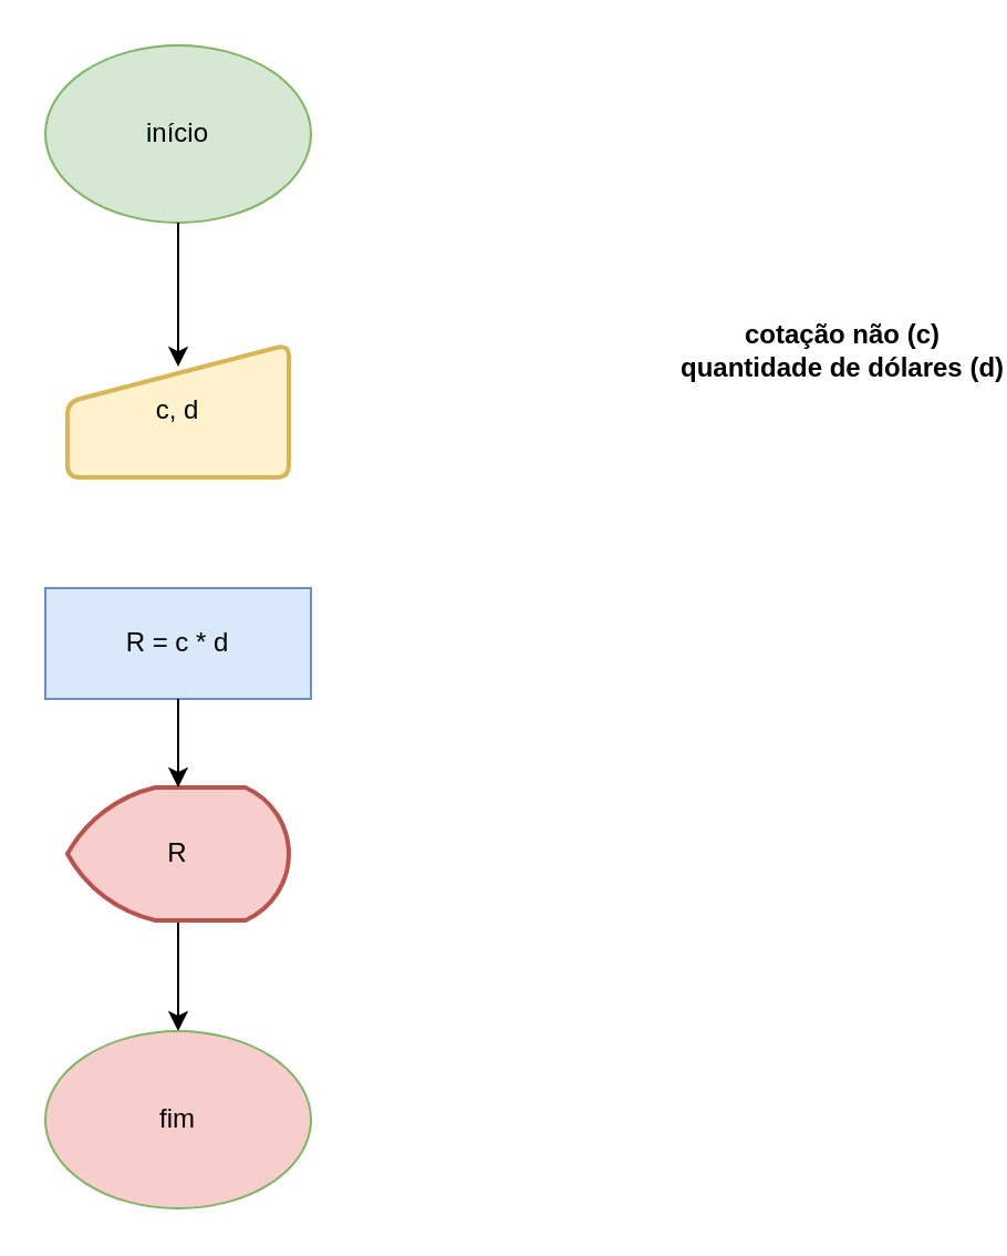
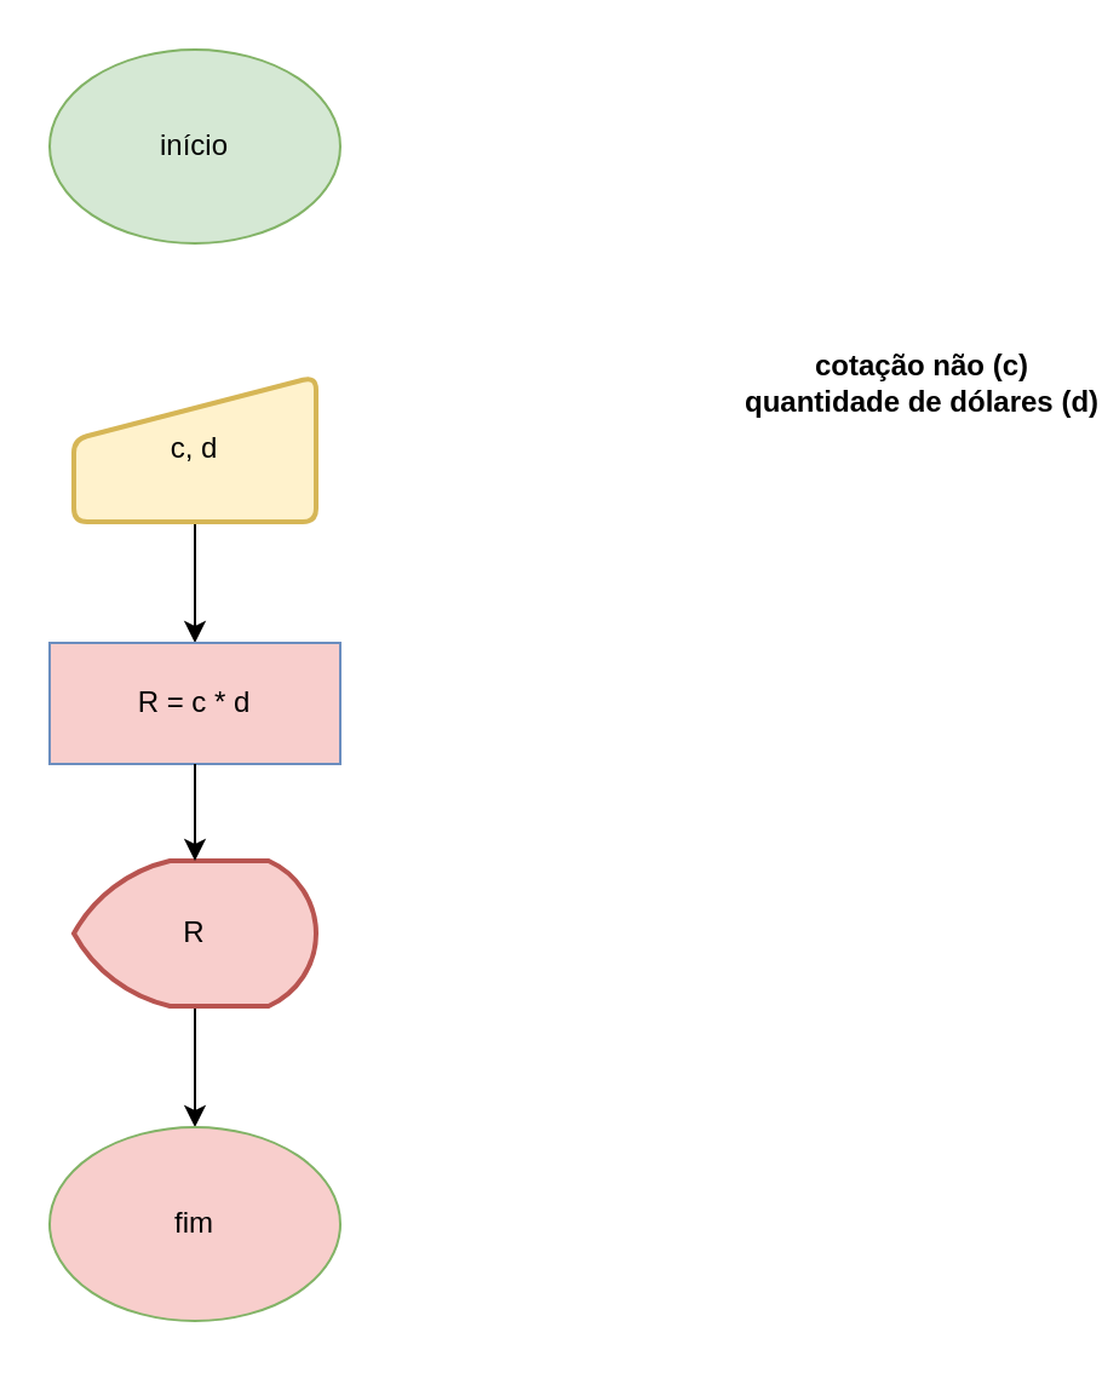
  <mxCell id="0" />
  <mxCell id="1" parent="0" />
  <mxCell id="2" value="início" style="ellipse;whiteSpace=wrap;html=1;fillColor=#d5e8d4;strokeColor=#82b366;" parent="1" vertex="1"><mxGeometry x="20" y="20" width="120" height="80" as="geometry" /></mxCell>
  <mxCell id="3" style="edgeStyle=orthogonalEdgeStyle;rounded=0;orthogonalLoop=1;jettySize=auto;html=1;" parent="1" edge="1"><mxGeometry relative="1" as="geometry"><mxPoint x="70" y="425" as="sourcePoint" /></mxGeometry></mxCell>
  <mxCell id="4" value="não" style="edgeStyle=orthogonalEdgeStyle;rounded=0;orthogonalLoop=1;jettySize=auto;html=1;entryX=0;entryY=0.5;entryDx=0;entryDy=0;" parent="1" edge="1"><mxGeometry relative="1" as="geometry"><Array as="points"><mxPoint x="190" y="495" /><mxPoint x="190" y="180" /></Array><mxPoint x="220" y="180" as="targetPoint" /></mxGeometry></mxCell>
+ <mxCell id="5" style="edgeStyle=orthogonalEdgeStyle;rounded=0;orthogonalLoop=1;jettySize=auto;html=1;entryX=0.5;entryY=0;entryDx=0;entryDy=0;" edge="1" parent="1" source="6" target="8"><mxGeometry relative="1" as="geometry" /></mxCell>
  <mxCell id="6" value="c, d" style="html=1;strokeWidth=2;shape=manualInput;whiteSpace=wrap;rounded=1;size=26;arcSize=11;fillColor=#fff2cc;strokeColor=#d6b656;" vertex="1" parent="1"><mxGeometry x="30" y="155" width="100" height="60" as="geometry" /></mxCell>
- <mxCell id="7" style="edgeStyle=orthogonalEdgeStyle;rounded=0;orthogonalLoop=1;jettySize=auto;html=1;entryX=0.5;entryY=0.167;entryDx=0;entryDy=0;entryPerimeter=0;" edge="1" parent="1" source="2" target="6"><mxGeometry relative="1" as="geometry" /></mxCell>
- <mxCell id="8" value="R = c * d" style="rounded=0;whiteSpace=wrap;html=1;fillColor=#dae8fc;strokeColor=#6c8ebf;" vertex="1" parent="1"><mxGeometry x="20" y="265" width="120" height="50" as="geometry" /></mxCell>
+ <mxCell id="8" value="R = c * d" style="rounded=0;whiteSpace=wrap;html=1;fillColor=#f8cecc;strokeColor=#6c8ebf;" vertex="1" parent="1"><mxGeometry x="20" y="265" width="120" height="50" as="geometry" /></mxCell>
  <mxCell id="9" style="edgeStyle=orthogonalEdgeStyle;rounded=0;orthogonalLoop=1;jettySize=auto;html=1;entryX=0.5;entryY=0;entryDx=0;entryDy=0;" edge="1" parent="1" source="10" target="12"><mxGeometry relative="1" as="geometry" /></mxCell>
  <mxCell id="10" value="R" style="strokeWidth=2;html=1;shape=mxgraph.flowchart.display;whiteSpace=wrap;fillColor=#f8cecc;strokeColor=#b85450;" vertex="1" parent="1"><mxGeometry x="30" y="355" width="100" height="60" as="geometry" /></mxCell>
  <mxCell id="11" style="edgeStyle=orthogonalEdgeStyle;rounded=0;orthogonalLoop=1;jettySize=auto;html=1;entryX=0.5;entryY=0;entryDx=0;entryDy=0;entryPerimeter=0;" edge="1" parent="1" source="8" target="10"><mxGeometry relative="1" as="geometry" /></mxCell>
  <mxCell id="12" value="fim" style="ellipse;whiteSpace=wrap;html=1;fillColor=#f8cecc;strokeColor=#82b366;" vertex="1" parent="1"><mxGeometry x="20" y="465" width="120" height="80" as="geometry" /></mxCell>
  <mxCell id="13" value="&lt;div&gt;cotação não (c)&lt;/div&gt;&lt;div&gt;quantidade de dólares (d)&lt;br&gt;&lt;/div&gt;" style="text;align=center;fontStyle=1;verticalAlign=middle;spacingLeft=3;spacingRight=3;strokeColor=none;rotatable=0;points=[[0,0.5],[1,0.5]];portConstraint=eastwest;html=1;" vertex="1" parent="1"><mxGeometry x="340" y="145" width="80" height="26" as="geometry" /></mxCell>
